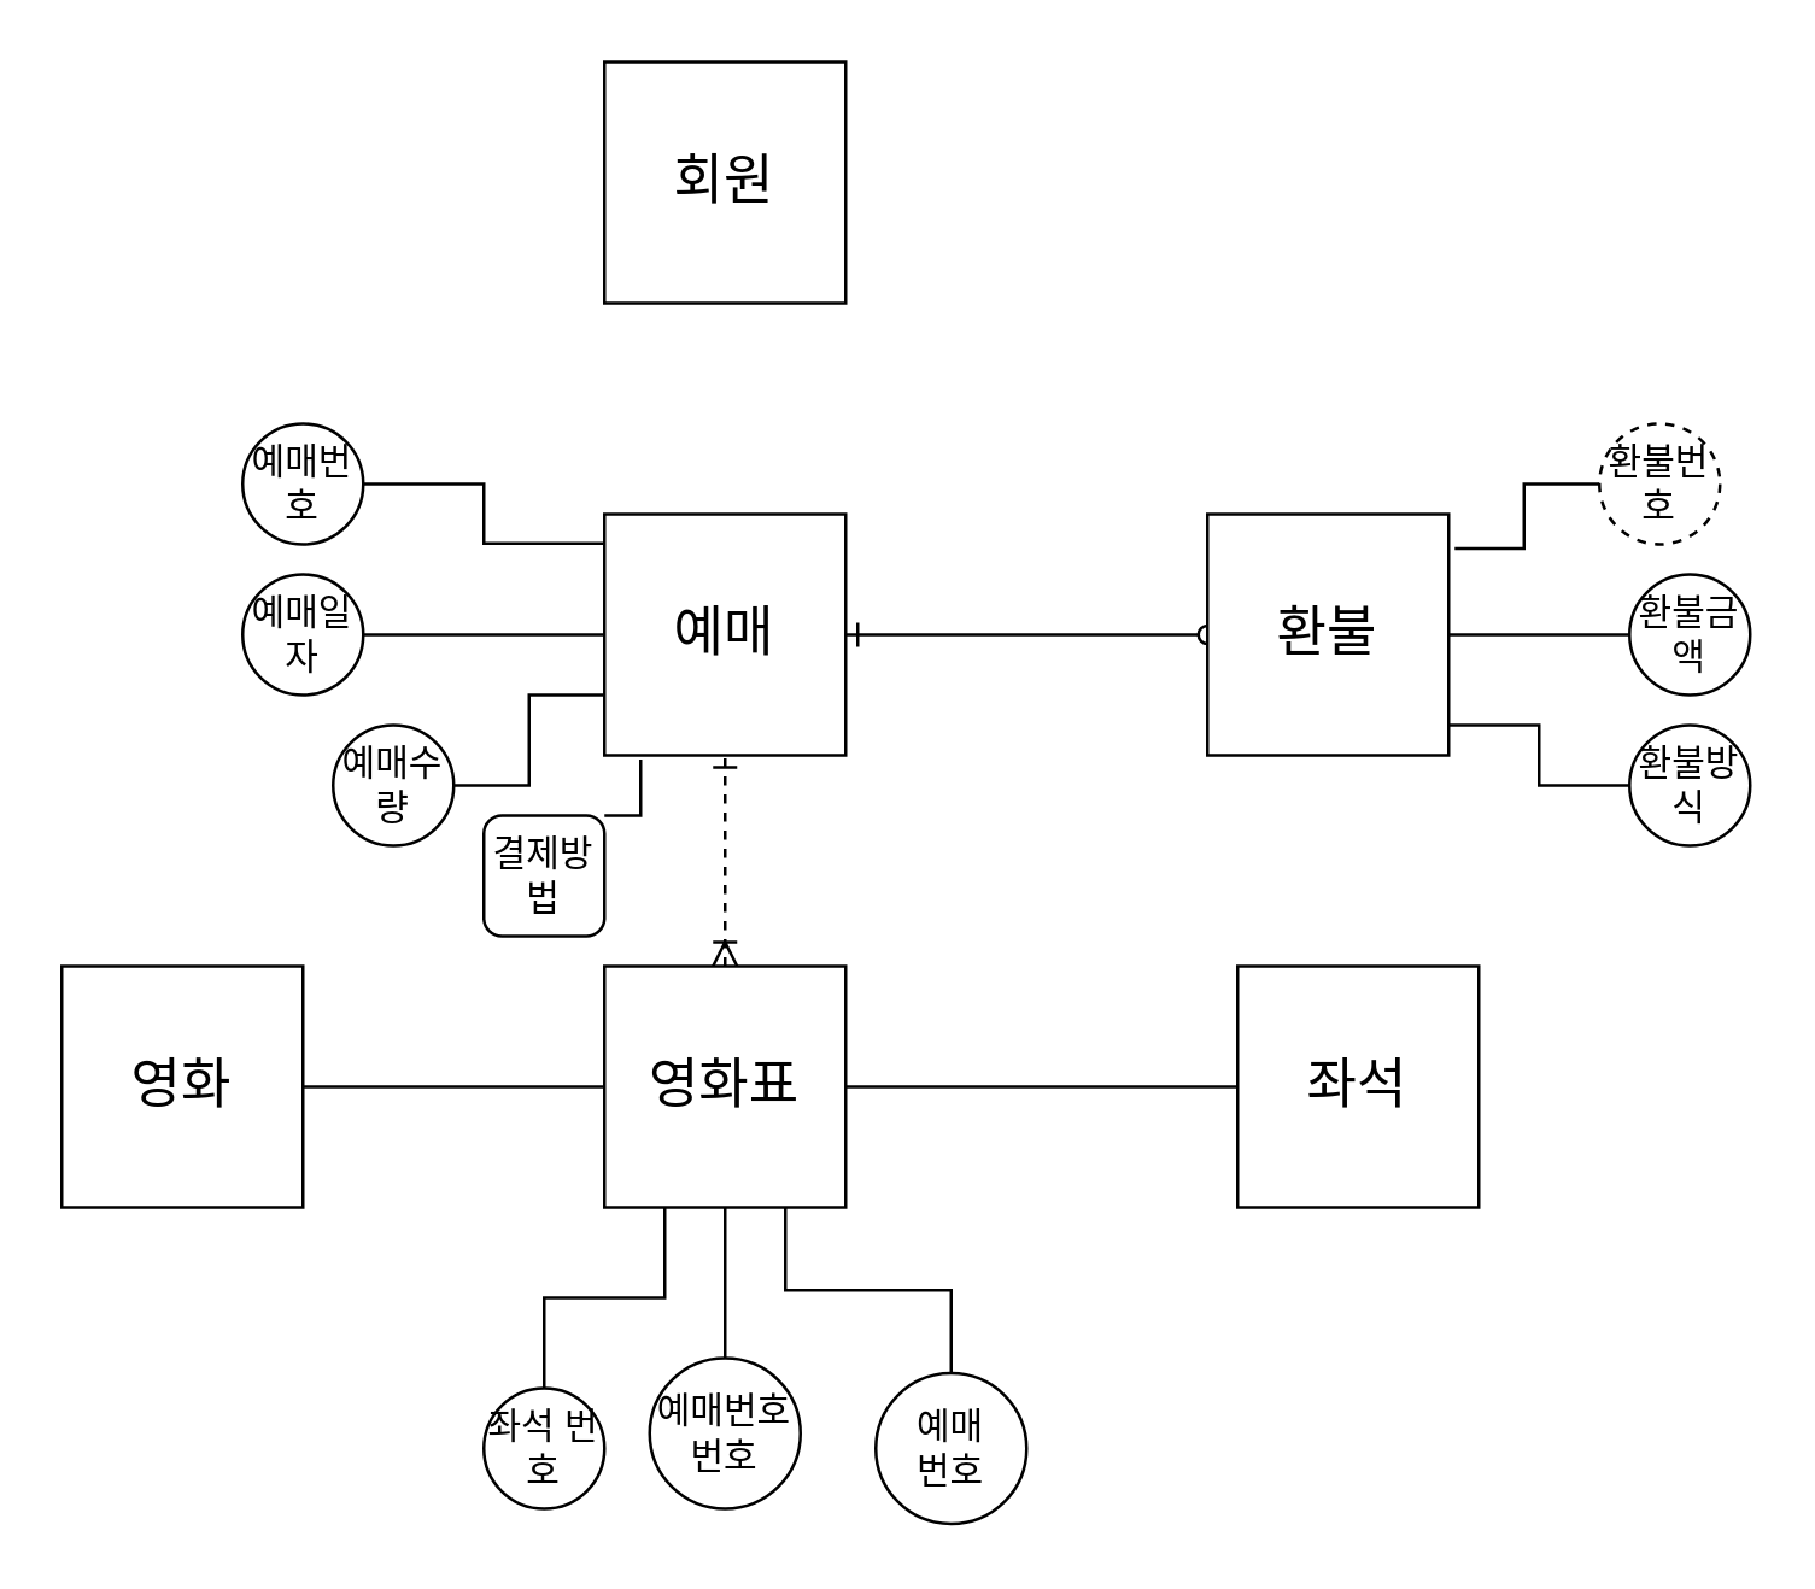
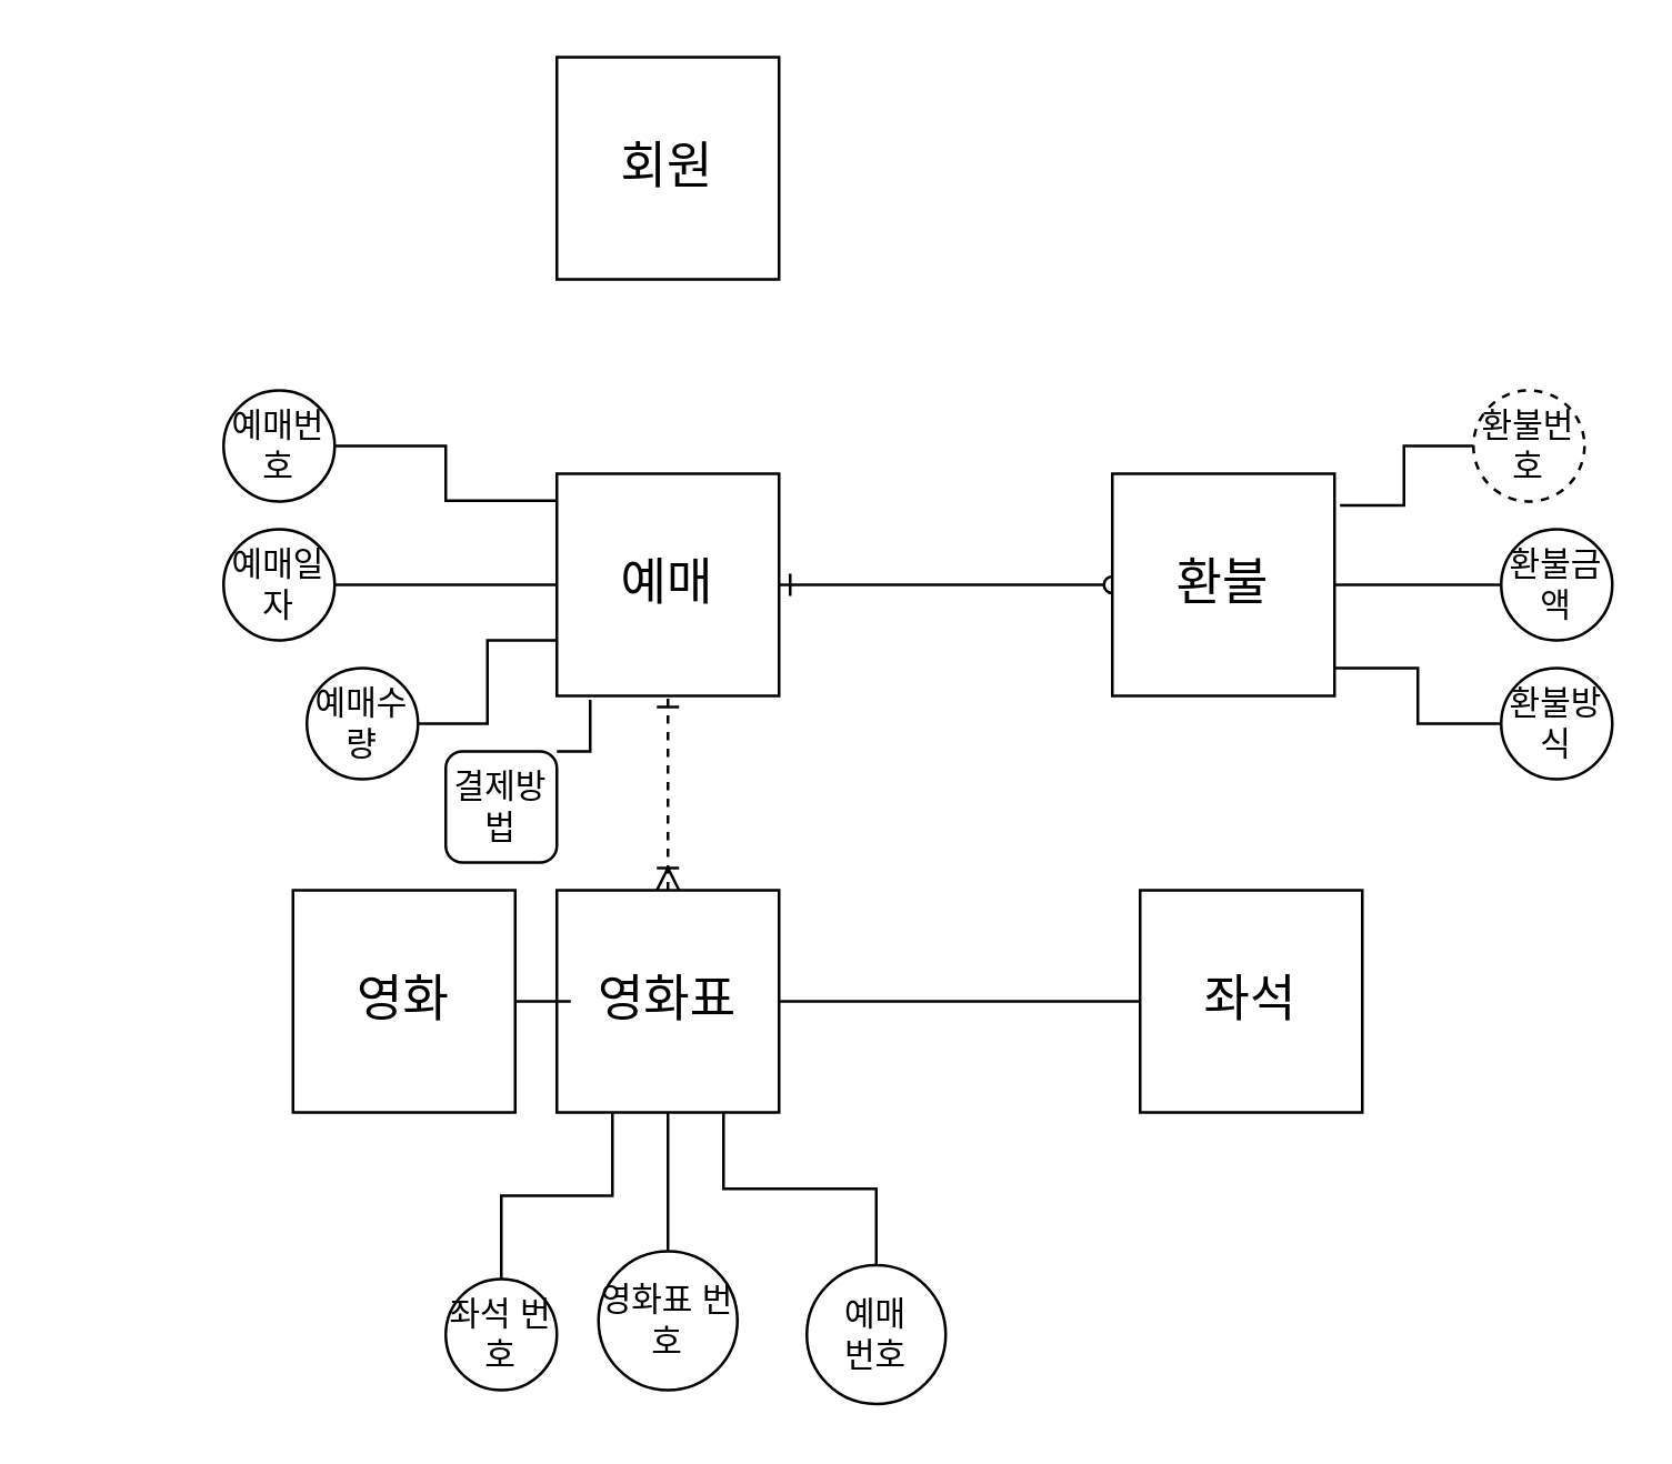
  <mxCell id="0" />
  <mxCell id="1" parent="0" />
  <mxCell id="2" value="&lt;font style=&quot;font-size: 18px&quot;&gt;회원&lt;/font&gt;" style="whiteSpace=wrap;html=1;aspect=fixed;" vertex="1" parent="1"><mxGeometry x="200" y="20" width="80" height="80" as="geometry" /></mxCell>
  <mxCell id="3" value="&lt;font style=&quot;font-size: 18px&quot;&gt;예매&lt;/font&gt;" style="whiteSpace=wrap;html=1;aspect=fixed;" vertex="1" parent="1"><mxGeometry x="200" y="170" width="80" height="80" as="geometry" /></mxCell>
  <mxCell id="4" style="edgeStyle=orthogonalEdgeStyle;rounded=0;orthogonalLoop=1;jettySize=auto;html=1;exitX=0.5;exitY=0;exitDx=0;exitDy=0;endArrow=ERone;endFill=0;startArrow=ERoneToMany;startFill=0;dashed=1;" edge="1" parent="1" source="8" target="3"><mxGeometry relative="1" as="geometry" /></mxCell>
  <mxCell id="5" style="edgeStyle=orthogonalEdgeStyle;rounded=0;orthogonalLoop=1;jettySize=auto;html=1;exitX=0.5;exitY=1;exitDx=0;exitDy=0;entryX=0.5;entryY=0;entryDx=0;entryDy=0;startArrow=none;startFill=0;endArrow=none;endFill=0;" edge="1" parent="1" source="8" target="29"><mxGeometry relative="1" as="geometry" /></mxCell>
  <mxCell id="6" style="edgeStyle=orthogonalEdgeStyle;rounded=0;orthogonalLoop=1;jettySize=auto;html=1;exitX=0.25;exitY=1;exitDx=0;exitDy=0;entryX=0.5;entryY=0;entryDx=0;entryDy=0;startArrow=none;startFill=0;endArrow=none;endFill=0;" edge="1" parent="1" source="8" target="30"><mxGeometry relative="1" as="geometry" /></mxCell>
  <mxCell id="7" style="edgeStyle=orthogonalEdgeStyle;rounded=0;orthogonalLoop=1;jettySize=auto;html=1;exitX=0.75;exitY=1;exitDx=0;exitDy=0;entryX=0.5;entryY=0;entryDx=0;entryDy=0;startArrow=none;startFill=0;endArrow=none;endFill=0;" edge="1" parent="1" source="8" target="31"><mxGeometry relative="1" as="geometry" /></mxCell>
  <mxCell id="8" value="&lt;span style=&quot;font-size: 18px&quot;&gt;영화표&lt;/span&gt;" style="whiteSpace=wrap;html=1;aspect=fixed;" vertex="1" parent="1"><mxGeometry x="200" y="320" width="80" height="80" as="geometry" /></mxCell>
  <mxCell id="9" style="edgeStyle=orthogonalEdgeStyle;rounded=0;orthogonalLoop=1;jettySize=auto;html=1;exitX=0;exitY=0.5;exitDx=0;exitDy=0;endArrow=ERone;endFill=0;startArrow=oval;startFill=0;" edge="1" parent="1" source="10" target="3"><mxGeometry relative="1" as="geometry" /></mxCell>
  <mxCell id="10" value="&lt;font style=&quot;font-size: 18px&quot;&gt;환불&lt;/font&gt;" style="whiteSpace=wrap;html=1;aspect=fixed;" vertex="1" parent="1"><mxGeometry x="400" y="170" width="80" height="80" as="geometry" /></mxCell>
  <mxCell id="11" style="edgeStyle=orthogonalEdgeStyle;rounded=0;orthogonalLoop=1;jettySize=auto;html=1;exitX=0;exitY=0.5;exitDx=0;exitDy=0;entryX=1;entryY=0.5;entryDx=0;entryDy=0;endArrow=none;endFill=0;" edge="1" parent="1" source="12" target="8"><mxGeometry relative="1" as="geometry" /></mxCell>
  <mxCell id="12" value="&lt;span style=&quot;font-size: 18px&quot;&gt;좌석&lt;/span&gt;" style="whiteSpace=wrap;html=1;aspect=fixed;" vertex="1" parent="1"><mxGeometry x="410" y="320" width="80" height="80" as="geometry" /></mxCell>
  <mxCell id="13" style="edgeStyle=orthogonalEdgeStyle;rounded=0;orthogonalLoop=1;jettySize=auto;html=1;exitX=1;exitY=0.5;exitDx=0;exitDy=0;endArrow=none;endFill=0;" edge="1" parent="1" source="14" target="8"><mxGeometry relative="1" as="geometry" /></mxCell>
- <mxCell id="14" value="&lt;span style=&quot;font-size: 18px&quot;&gt;영화&lt;/span&gt;" style="whiteSpace=wrap;html=1;aspect=fixed;" vertex="1" parent="1"><mxGeometry x="20" y="320" width="80" height="80" as="geometry" /></mxCell>
+ <mxCell id="14" value="&lt;span style=&quot;font-size: 18px&quot;&gt;영화&lt;/span&gt;" style="whiteSpace=wrap;html=1;aspect=fixed;" vertex="1" parent="1"><mxGeometry x="105" y="320" width="80" height="80" as="geometry" /></mxCell>
  <mxCell id="15" value="" style="edgeStyle=orthogonalEdgeStyle;rounded=0;orthogonalLoop=1;jettySize=auto;html=1;endArrow=none;endFill=0;entryX=-0.006;entryY=0.121;entryDx=0;entryDy=0;entryPerimeter=0;" edge="1" parent="1" source="16" target="3"><mxGeometry relative="1" as="geometry" /></mxCell>
  <mxCell id="16" value="예매번호" style="ellipse;whiteSpace=wrap;html=1;aspect=fixed;" vertex="1" parent="1"><mxGeometry x="80" y="140" width="40" height="40" as="geometry" /></mxCell>
  <mxCell id="17" style="edgeStyle=orthogonalEdgeStyle;rounded=0;orthogonalLoop=1;jettySize=auto;html=1;exitX=1;exitY=0.5;exitDx=0;exitDy=0;endArrow=none;endFill=0;" edge="1" parent="1" source="18" target="3"><mxGeometry relative="1" as="geometry" /></mxCell>
  <mxCell id="18" value="예매일자" style="ellipse;whiteSpace=wrap;html=1;aspect=fixed;" vertex="1" parent="1"><mxGeometry x="80" y="190" width="40" height="40" as="geometry" /></mxCell>
  <mxCell id="19" style="edgeStyle=orthogonalEdgeStyle;rounded=0;orthogonalLoop=1;jettySize=auto;html=1;exitX=1;exitY=0.5;exitDx=0;exitDy=0;entryX=0;entryY=0.75;entryDx=0;entryDy=0;endArrow=none;endFill=0;" edge="1" parent="1" source="20" target="3"><mxGeometry relative="1" as="geometry" /></mxCell>
  <mxCell id="20" value="예매수량" style="ellipse;whiteSpace=wrap;html=1;aspect=fixed;" vertex="1" parent="1"><mxGeometry x="110" y="240" width="40" height="40" as="geometry" /></mxCell>
  <mxCell id="21" style="edgeStyle=orthogonalEdgeStyle;rounded=0;orthogonalLoop=1;jettySize=auto;html=1;exitX=1;exitY=0;exitDx=0;exitDy=0;entryX=0.15;entryY=1.017;entryDx=0;entryDy=0;entryPerimeter=0;endArrow=none;endFill=0;" edge="1" parent="1" source="22" target="3"><mxGeometry relative="1" as="geometry" /></mxCell>
  <mxCell id="22" value="결제방법" style="whiteSpace=wrap;html=1;aspect=fixed;rounded=1;" vertex="1" parent="1"><mxGeometry x="160" y="270" width="40" height="40" as="geometry" /></mxCell>
  <mxCell id="23" style="edgeStyle=orthogonalEdgeStyle;rounded=0;orthogonalLoop=1;jettySize=auto;html=1;exitX=0;exitY=0.5;exitDx=0;exitDy=0;entryX=1.025;entryY=0.142;entryDx=0;entryDy=0;entryPerimeter=0;startArrow=none;startFill=0;endArrow=none;endFill=0;" edge="1" parent="1" source="24" target="10"><mxGeometry relative="1" as="geometry" /></mxCell>
  <mxCell id="24" value="환불번호" style="ellipse;whiteSpace=wrap;html=1;aspect=fixed;dashed=1;" vertex="1" parent="1"><mxGeometry x="530" y="140" width="40" height="40" as="geometry" /></mxCell>
  <mxCell id="25" style="edgeStyle=orthogonalEdgeStyle;rounded=0;orthogonalLoop=1;jettySize=auto;html=1;exitX=0;exitY=0.5;exitDx=0;exitDy=0;entryX=1;entryY=0.5;entryDx=0;entryDy=0;startArrow=none;startFill=0;endArrow=none;endFill=0;" edge="1" parent="1" source="26" target="10"><mxGeometry relative="1" as="geometry" /></mxCell>
  <mxCell id="26" value="환불금액" style="ellipse;whiteSpace=wrap;html=1;aspect=fixed;" vertex="1" parent="1"><mxGeometry x="540" y="190" width="40" height="40" as="geometry" /></mxCell>
  <mxCell id="27" style="edgeStyle=orthogonalEdgeStyle;rounded=0;orthogonalLoop=1;jettySize=auto;html=1;exitX=0;exitY=0.5;exitDx=0;exitDy=0;entryX=1;entryY=0.875;entryDx=0;entryDy=0;entryPerimeter=0;startArrow=none;startFill=0;endArrow=none;endFill=0;" edge="1" parent="1" source="28" target="10"><mxGeometry relative="1" as="geometry" /></mxCell>
  <mxCell id="28" value="환불방식" style="ellipse;whiteSpace=wrap;html=1;aspect=fixed;" vertex="1" parent="1"><mxGeometry x="540" y="240" width="40" height="40" as="geometry" /></mxCell>
- <mxCell id="29" value="예매번호 번호" style="ellipse;whiteSpace=wrap;html=1;aspect=fixed;" vertex="1" parent="1"><mxGeometry x="215" y="450" width="50" height="50" as="geometry" /></mxCell>
+ <mxCell id="29" value="영화표 번호" style="ellipse;whiteSpace=wrap;html=1;aspect=fixed;" vertex="1" parent="1"><mxGeometry x="215" y="450" width="50" height="50" as="geometry" /></mxCell>
  <mxCell id="30" value="좌석 번호" style="ellipse;whiteSpace=wrap;html=1;aspect=fixed;" vertex="1" parent="1"><mxGeometry x="160" y="460" width="40" height="40" as="geometry" /></mxCell>
  <mxCell id="31" value="예매 &lt;br&gt;번호" style="ellipse;whiteSpace=wrap;html=1;aspect=fixed;" vertex="1" parent="1"><mxGeometry x="290" y="455" width="50" height="50" as="geometry" /></mxCell>
